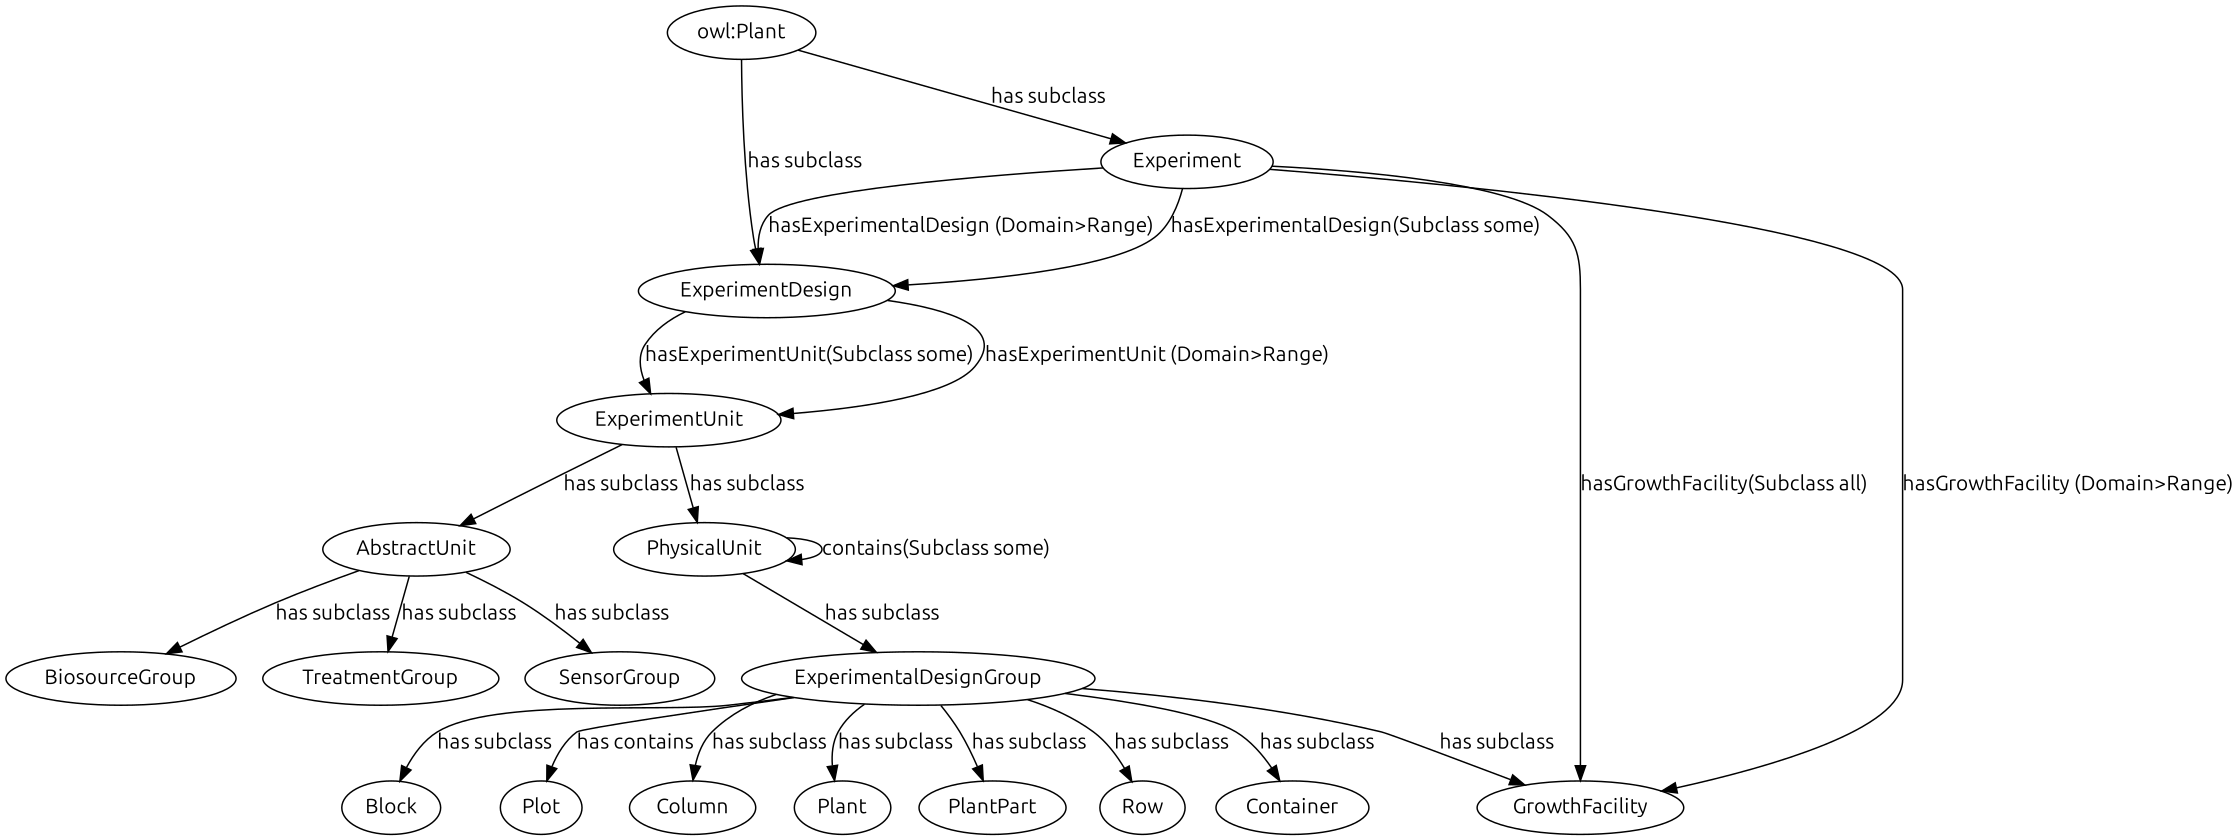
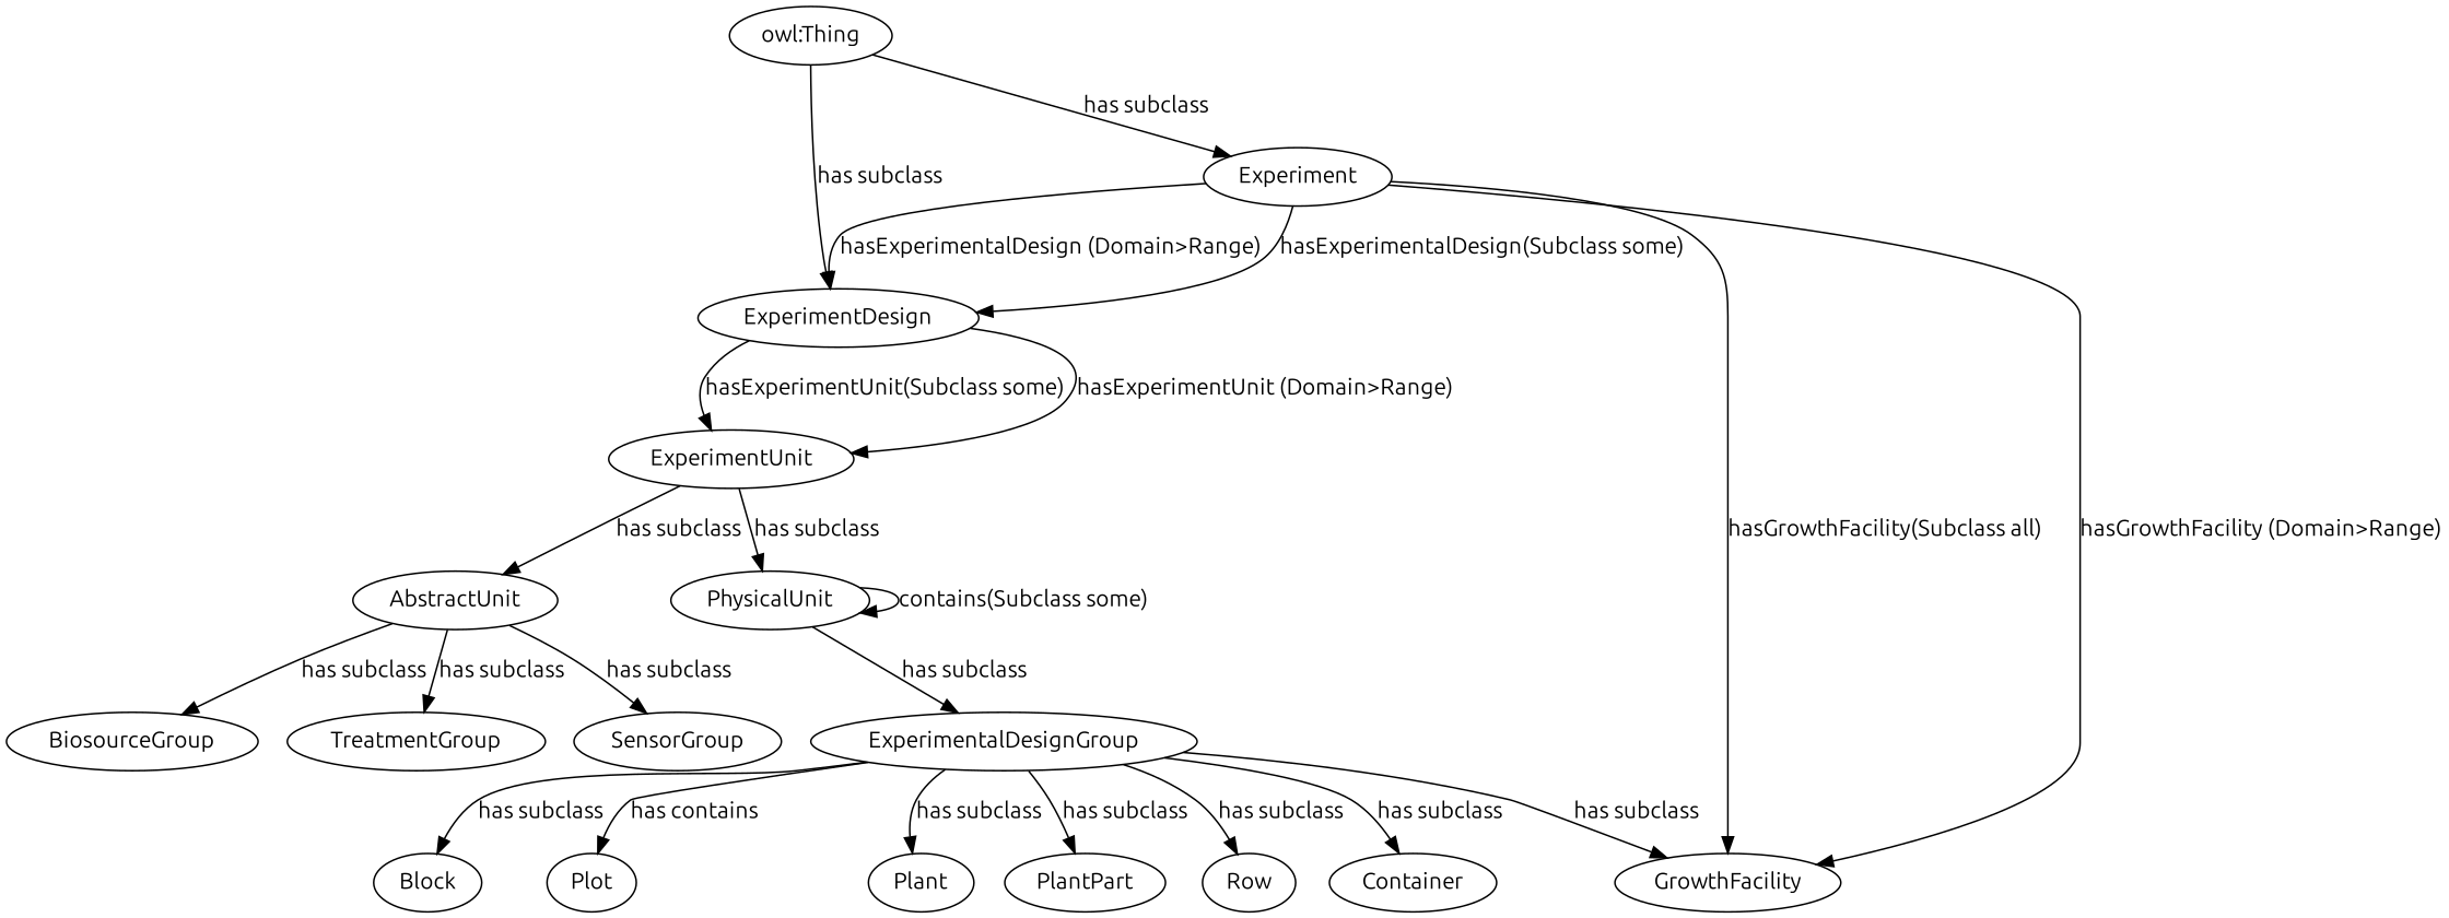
  digraph {
    fontname=Ubuntu
    node [fontname=Ubuntu]
    edge [fontname=Ubuntu]
    AbstractUnit
    BiosourceGroup
    TreatmentGroup
    SensorGroup
    ExperimentDesign
    ExperimentUnit
    PhysicalUnit
    ExperimentalDesignGroup
    Experiment
    GrowthFacility
    Block
    Plot
-   Column
    Plant
    PlantPart
    Row
    Container
-   "owl:Thing" [label="owl:Plant"]
+   "owl:Thing"
    AbstractUnit -> BiosourceGroup [label="has subclass"]
    AbstractUnit -> TreatmentGroup [label="has subclass"]
    AbstractUnit -> SensorGroup [label="has subclass"]
    ExperimentDesign -> ExperimentUnit [label="hasExperimentUnit(Subclass some)"]
    ExperimentDesign -> ExperimentUnit [label="hasExperimentUnit (Domain>Range)"]
    ExperimentUnit -> AbstractUnit [label="has subclass"]
    ExperimentUnit -> PhysicalUnit [label="has subclass"]
    PhysicalUnit -> PhysicalUnit [label="contains(Subclass some)"]
    PhysicalUnit -> ExperimentalDesignGroup [label="has subclass"]
    ExperimentalDesignGroup -> GrowthFacility [label="has subclass"]
    ExperimentalDesignGroup -> Block [label="has subclass"]
    ExperimentalDesignGroup -> Plot [label="has contains"]
-   ExperimentalDesignGroup -> Column [label="has subclass"]
    ExperimentalDesignGroup -> Plant [label="has subclass"]
    ExperimentalDesignGroup -> PlantPart [label="has subclass"]
    ExperimentalDesignGroup -> Row [label="has subclass"]
    ExperimentalDesignGroup -> Container [label="has subclass"]
    Experiment -> ExperimentDesign [label="hasExperimentalDesign (Domain>Range)"]
    Experiment -> ExperimentDesign [label="hasExperimentalDesign(Subclass some)"]
    Experiment -> GrowthFacility [label="hasGrowthFacility(Subclass all)"]
    Experiment -> GrowthFacility [label="hasGrowthFacility (Domain>Range)"]
    "owl:Thing" -> ExperimentDesign [label="has subclass"]
    "owl:Thing" -> Experiment [label="has subclass"]
  }
